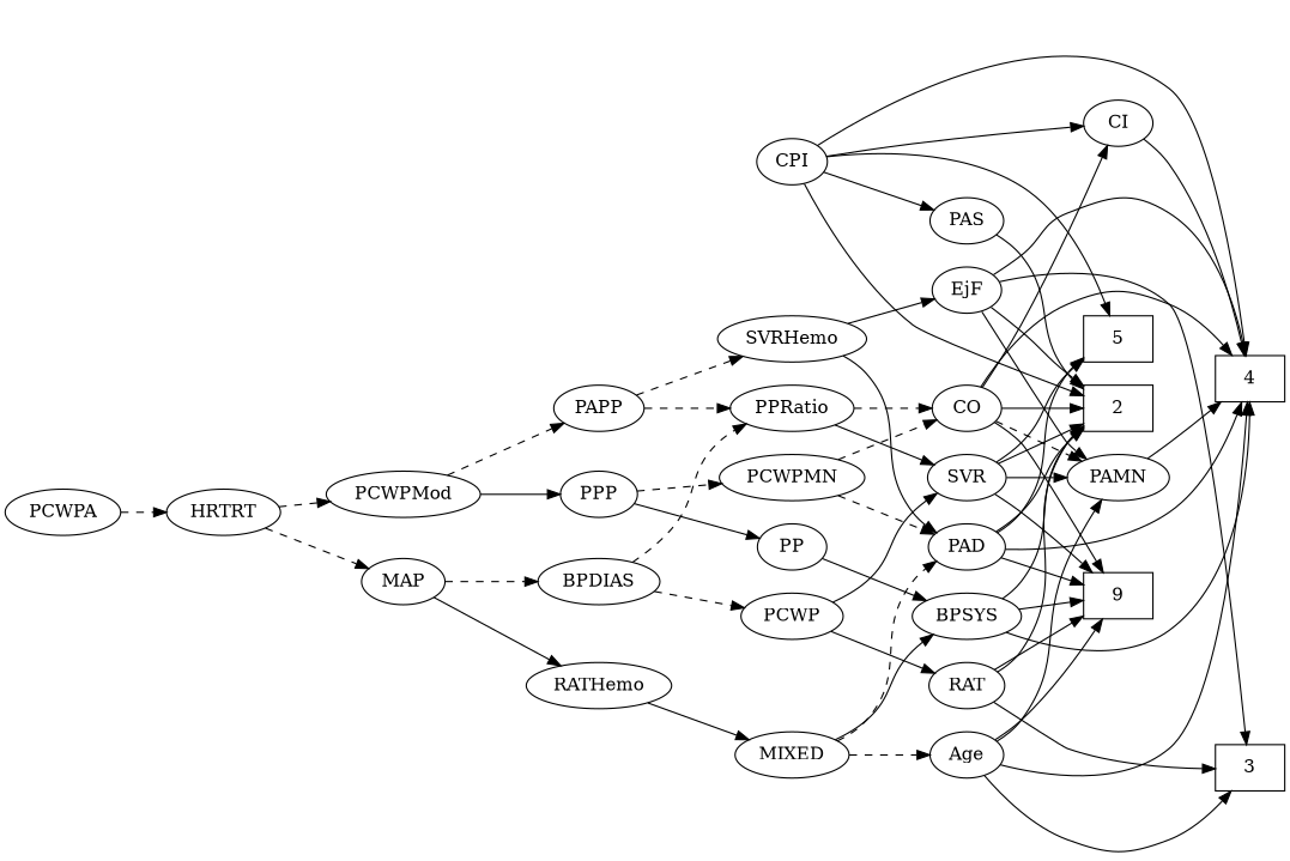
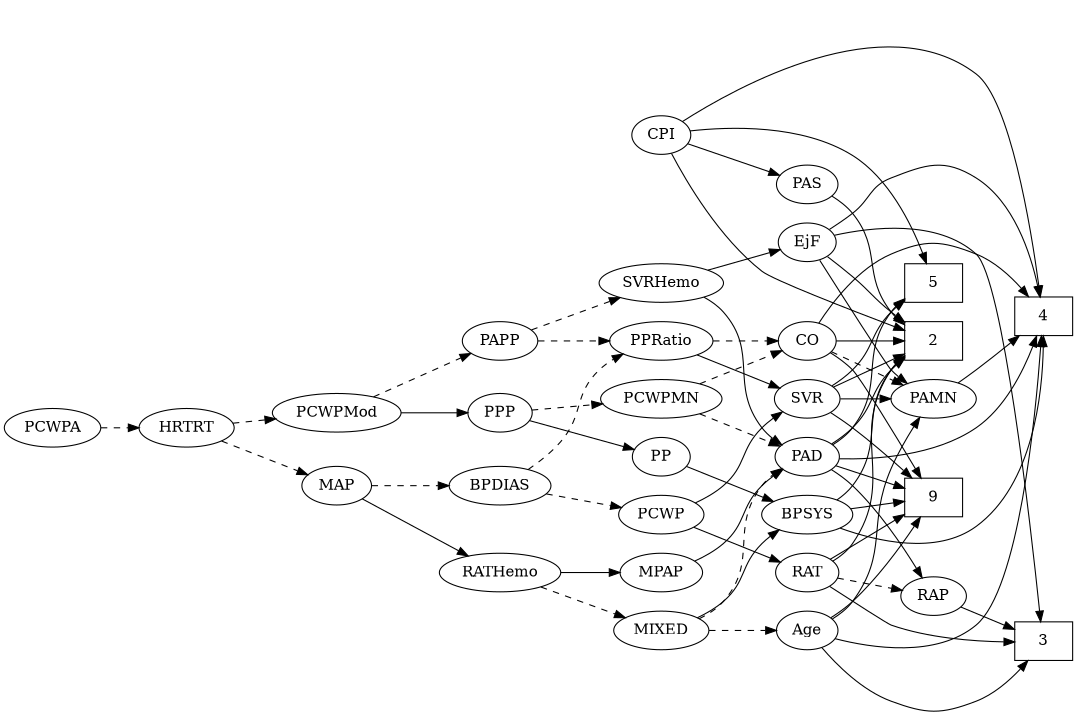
  strict digraph {
    rankdir=LR
    edge [style=solid]
    n1 [height=0.5 label=9 shape=box width=0.75]
    2 [height=0.5 shape=box width=0.75]
    3 [height=0.5 shape=box width=0.75]
    4 [height=0.5 shape=box width=0.75]
    5 [height=0.5 shape=box width=0.75]
+   RAP [height=0.5 width=0.77632]
    PAS [height=0.5 width=0.75]
    PAD [height=0.5 width=0.79437]
-   CI [height=0.5 width=0.75]
    PAMN [height=0.5 width=1.011]
    PCWP [height=0.5 width=0.97491]
    SVR [height=0.5 width=0.77632]
    RAT [height=0.5 width=0.75827]
    PCWPMod [height=0.5 width=1.4443]
    PPP [height=0.5 width=0.75]
    PAPP [height=0.5 width=0.88464]
    PCWPMN [height=0.5 width=1.3902]
    PP [height=0.5 width=0.75]
    SVRHemo [height=0.5 width=1.3902]
    PPRatio [height=0.5 width=1.1013]
    CO [height=0.5 width=0.75]
    BPSYS [height=0.5 width=1.0471]
    EjF [height=0.5 width=0.75]
    PCWPA [height=0.5 width=1.1555]
    HRTRT [height=0.5 width=1.1013]
    MAP [height=0.5 width=0.84854]
    BPDIAS [height=0.5 width=1.1735]
    RATHemo [height=0.5 width=1.3721]
    CPI [height=0.5 width=0.75]
    MIXED [height=0.5 width=1.1193]
    Age [height=0.5 width=0.75]
+   MPAP [height=0.5 width=0.97491]
+   RAP -> 3
    PAS -> 2
    PAD -> n1
    PAD -> 2
    PAD -> 4
    PAD -> 5
-   CI -> 4
+   PAD -> RAP
    PAMN -> 4
    PCWP -> SVR
    PCWP -> RAT
    SVR -> n1
    SVR -> 2
    SVR -> 5
    SVR -> PAMN
    RAT -> n1
    RAT -> 2
    RAT -> 3
+   RAT -> RAP [style=dashed]
    PCWPMod -> PPP
    PCWPMod -> PAPP [style=dashed]
    PPP -> PCWPMN [style=dashed]
    PPP -> PP
    PAPP -> SVRHemo [style=dashed]
    PAPP -> PPRatio [style=dashed]
    PCWPMN -> PAD [style=dashed]
    PCWPMN -> CO [style=dashed]
    PP -> BPSYS
    SVRHemo -> PAD
    SVRHemo -> EjF
    PPRatio -> SVR
    PPRatio -> CO [style=dashed]
    CO -> n1
    CO -> 2
    CO -> 4
-   CO -> CI
    CO -> PAMN [style=dashed]
    BPSYS -> n1
    BPSYS -> 2
    BPSYS -> 4
    EjF -> 2
    EjF -> 3
    EjF -> 4
    EjF -> PAMN
    PCWPA -> HRTRT [style=dashed]
    HRTRT -> PCWPMod [style=dashed]
    HRTRT -> MAP [style=dashed]
    MAP -> BPDIAS [style=dashed]
    MAP -> RATHemo
    BPDIAS -> PCWP [style=dashed]
    BPDIAS -> PPRatio [style=dashed]
-   RATHemo -> MIXED
+   RATHemo -> MIXED [style=dashed]
+   RATHemo -> MPAP
    CPI -> 2
    CPI -> 4
    CPI -> 5
    CPI -> PAS
-   CPI -> CI
    MIXED -> PAD [style=dashed]
    MIXED -> BPSYS
    MIXED -> Age [style=dashed]
    Age -> n1
    Age -> 3
    Age -> 4
    Age -> PAMN
+   MPAP -> PAD
  }
